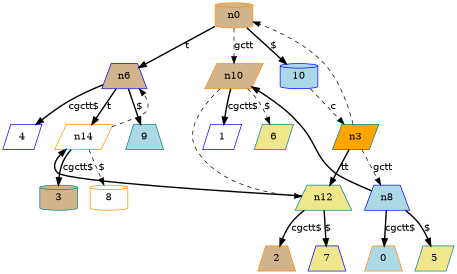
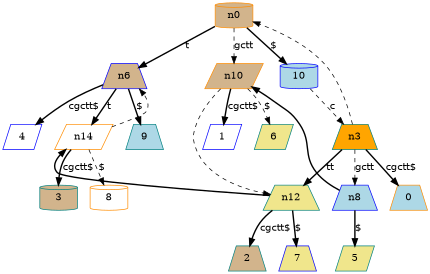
  digraph {
    node [color=teal fillcolor=tan shape=trapezium style=filled]
    edge [fontname=helvetica style=bold]
    n0 [color=darkorange shape=cylinder]
    n6 [color=blue]
    n10 [color=darkorange shape=parallelogram]
    n17 [color=blue fillcolor=lightblue label=10 shape=cylinder]
-   n3 [fillcolor=orange shape=parallelogram]
+   n3 [fillcolor=orange]
    n12 [fillcolor=khaki]
    n8 [color=blue fillcolor=lightblue]
    n7 [color=blue fillcolor=white label=4 shape=parallelogram]
    n14 [color=darkorange fillcolor=white shape=parallelogram]
    n16 [fillcolor=lightblue label=9]
    n2 [color=blue fillcolor=white label=1 shape=parallelogram]
    n11 [fillcolor=khaki label=6 shape=parallelogram]
-   n4 [color=darkorange label=2]
+   n4 [label=2]
    n13 [color=blue fillcolor=khaki label=7]
    n1 [color=darkorange fillcolor=lightblue label=0]
    n9 [fillcolor=khaki label=5 shape=parallelogram]
    n5 [label=3 shape=cylinder]
    n15 [color=darkorange fillcolor=white label=8 shape=cylinder]
    n0 -> n6 [label=t]
    n0 -> n10 [label=gctt style=dashed]
    n0 -> n17 [label="$"]
    n6 -> n7 [label="cgctt$"]
    n6 -> n14 [label=t]
    n6 -> n16 [label="$"]
    n10 -> n12 [constraint=false style=dashed]
    n10 -> n2 [label="cgctt$"]
    n10 -> n11 [label="$" style=dashed]
    n17 -> n3 [label=c style=dashed]
    n3 -> n0 [constraint=false style=dashed]
    n3 -> n12 [label=tt]
    n3 -> n8 [label=gctt style=dashed]
    n12 -> n14 [constraint=false]
    n12 -> n4 [label="cgctt$"]
    n12 -> n13 [label="$"]
    n8 -> n10 [constraint=false]
-   n8 -> n1 [label="cgctt$"]
+   n3 -> n1 [label="cgctt$"]
    n8 -> n9 [label="$"]
    n14 -> n6 [constraint=false style=dashed]
    n14 -> n5 [label="cgctt$"]
    n14 -> n15 [label="$" style=dashed]
  }
